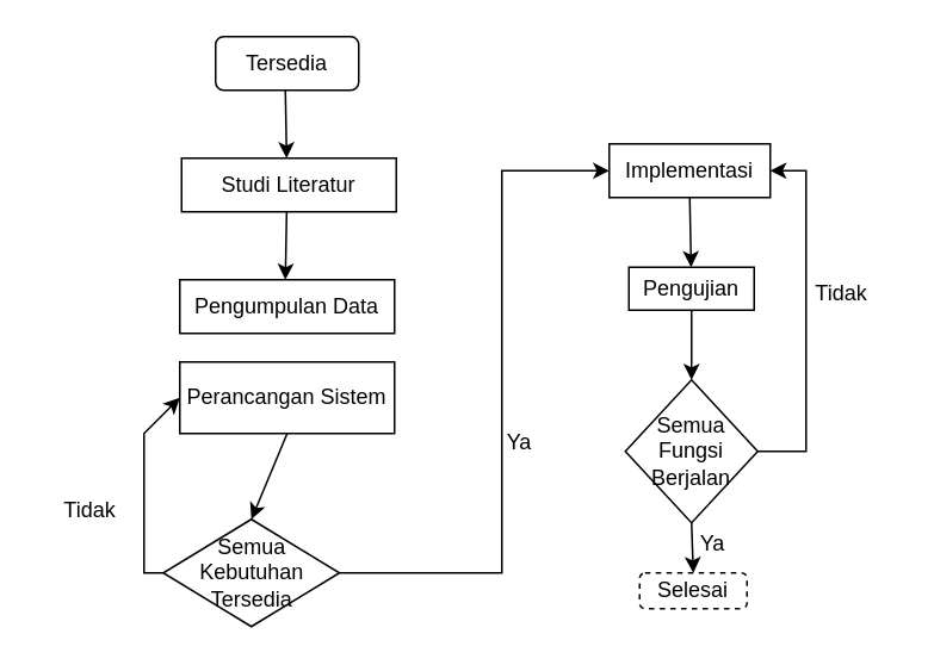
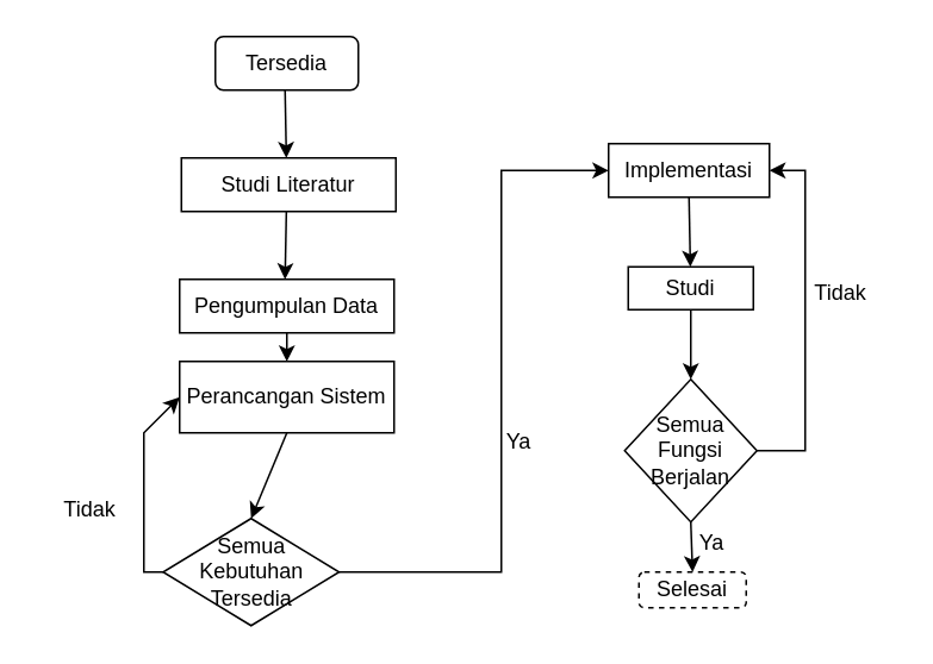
  <mxCell id="0" />
  <mxCell id="1" parent="0" />
  <mxCell id="2" value="Tersedia" style="rounded=1;whiteSpace=wrap;html=1;" parent="1" vertex="1"><mxGeometry x="120" y="20" width="80" height="30" as="geometry" /></mxCell>
  <mxCell id="3" value="&lt;div&gt;Studi Literatur&lt;/div&gt;" style="rounded=0;whiteSpace=wrap;html=1;" parent="1" vertex="1"><mxGeometry x="101" y="88" width="120" height="30" as="geometry" /></mxCell>
  <mxCell id="4" value="&lt;div&gt;Pengumpulan Data&lt;/div&gt;" style="rounded=0;whiteSpace=wrap;html=1;" parent="1" vertex="1"><mxGeometry x="100" y="156" width="120" height="30" as="geometry" /></mxCell>
  <mxCell id="5" value="&lt;div&gt;Perancangan Sistem&lt;/div&gt;" style="rounded=0;whiteSpace=wrap;html=1;" parent="1" vertex="1"><mxGeometry x="100" y="202" width="120" height="40" as="geometry" /></mxCell>
  <mxCell id="6" value="&lt;font style=&quot;font-size: 12px&quot;&gt;Semua Kebutuhan Tersedia&lt;/font&gt;" style="rhombus;whiteSpace=wrap;html=1;" parent="1" vertex="1"><mxGeometry x="90.75" y="290" width="98.5" height="60" as="geometry" /></mxCell>
  <mxCell id="7" value="&lt;div&gt;Implementasi&lt;/div&gt;" style="rounded=0;whiteSpace=wrap;html=1;fontSize=12;" parent="1" vertex="1"><mxGeometry x="340" y="80" width="90" height="30" as="geometry" /></mxCell>
- <mxCell id="8" value="&lt;div&gt;Pengujian&lt;/div&gt;" style="rounded=0;whiteSpace=wrap;html=1;fontSize=12;" parent="1" vertex="1"><mxGeometry x="351" y="149" width="70" height="24" as="geometry" /></mxCell>
+ <mxCell id="8" value="&lt;div&gt;Studi&lt;/div&gt;" style="rounded=0;whiteSpace=wrap;html=1;fontSize=12;" parent="1" vertex="1"><mxGeometry x="351" y="149" width="70" height="24" as="geometry" /></mxCell>
  <mxCell id="9" value="&lt;div&gt;Semua Fungsi Berjalan&lt;/div&gt;" style="rhombus;whiteSpace=wrap;html=1;fontSize=12;" parent="1" vertex="1"><mxGeometry x="349" y="212" width="74" height="80" as="geometry" /></mxCell>
  <mxCell id="10" value="Selesai" style="rounded=1;whiteSpace=wrap;html=1;fontSize=12;dashed=1;" parent="1" vertex="1"><mxGeometry x="357" y="320" width="60" height="20" as="geometry" /></mxCell>
  <mxCell id="11" value="" style="endArrow=classic;html=1;rounded=0;fontSize=12;exitX=0.5;exitY=1;exitDx=0;exitDy=0;" parent="1" edge="1"><mxGeometry width="50" height="50" relative="1" as="geometry"><mxPoint x="159" y="50" as="sourcePoint" /><mxPoint x="159.717" y="88" as="targetPoint" /></mxGeometry></mxCell>
  <mxCell id="12" value="" style="endArrow=classic;html=1;rounded=0;fontSize=12;entryX=0.5;entryY=0;entryDx=0;entryDy=0;" parent="1" edge="1"><mxGeometry width="50" height="50" relative="1" as="geometry"><mxPoint x="159.717" y="118" as="sourcePoint" /><mxPoint x="159" y="156" as="targetPoint" /></mxGeometry></mxCell>
+ <mxCell id="13" value="" style="endArrow=classic;html=1;rounded=0;fontSize=12;exitX=0.5;exitY=1;exitDx=0;exitDy=0;" parent="1" source="4" target="5" edge="1"><mxGeometry width="50" height="50" relative="1" as="geometry"><mxPoint x="140" y="220" as="sourcePoint" /><mxPoint x="190" y="170" as="targetPoint" /></mxGeometry></mxCell>
  <mxCell id="14" value="" style="endArrow=classic;html=1;rounded=0;fontSize=12;entryX=0.5;entryY=0;entryDx=0;entryDy=0;exitX=0.5;exitY=1;exitDx=0;exitDy=0;" parent="1" source="5" target="6" edge="1"><mxGeometry width="50" height="50" relative="1" as="geometry"><mxPoint x="150" y="310" as="sourcePoint" /><mxPoint x="200" y="260" as="targetPoint" /></mxGeometry></mxCell>
  <mxCell id="15" value="" style="endArrow=classic;html=1;rounded=0;fontSize=12;exitX=0;exitY=0.5;exitDx=0;exitDy=0;entryX=0;entryY=0.5;entryDx=0;entryDy=0;" parent="1" source="6" target="5" edge="1"><mxGeometry width="50" height="50" relative="1" as="geometry"><mxPoint x="110" y="360" as="sourcePoint" /><mxPoint x="160" y="310" as="targetPoint" /><Array as="points"><mxPoint x="80" y="320" /><mxPoint x="80" y="242" /></Array></mxGeometry></mxCell>
  <mxCell id="16" value="&lt;div&gt;Tidak&lt;/div&gt;" style="text;html=1;strokeColor=none;fillColor=none;align=center;verticalAlign=middle;whiteSpace=wrap;rounded=0;fontSize=12;" parent="1" vertex="1"><mxGeometry x="20" y="270" width="60" height="30" as="geometry" /></mxCell>
  <mxCell id="17" value="" style="endArrow=classic;html=1;rounded=0;fontSize=12;exitX=1;exitY=0.5;exitDx=0;exitDy=0;entryX=0;entryY=0.5;entryDx=0;entryDy=0;" parent="1" source="6" target="7" edge="1"><mxGeometry width="50" height="50" relative="1" as="geometry"><mxPoint x="210" y="350" as="sourcePoint" /><mxPoint x="280" y="240" as="targetPoint" /><Array as="points"><mxPoint x="280" y="320" /><mxPoint x="280" y="95" /></Array></mxGeometry></mxCell>
  <mxCell id="18" value="&lt;div&gt;Ya&lt;/div&gt;" style="text;html=1;strokeColor=none;fillColor=none;align=center;verticalAlign=middle;whiteSpace=wrap;rounded=0;fontSize=12;" parent="1" vertex="1"><mxGeometry x="260" y="232" width="60" height="30" as="geometry" /></mxCell>
  <mxCell id="19" value="" style="endArrow=classic;html=1;rounded=0;fontSize=12;exitX=0.5;exitY=1;exitDx=0;exitDy=0;" parent="1" source="7" target="8" edge="1"><mxGeometry width="50" height="50" relative="1" as="geometry"><mxPoint x="380" y="160" as="sourcePoint" /><mxPoint x="430" y="110" as="targetPoint" /></mxGeometry></mxCell>
  <mxCell id="20" value="" style="endArrow=classic;html=1;rounded=0;fontSize=12;exitX=0.5;exitY=1;exitDx=0;exitDy=0;entryX=0.5;entryY=0;entryDx=0;entryDy=0;" parent="1" source="8" target="9" edge="1"><mxGeometry width="50" height="50" relative="1" as="geometry"><mxPoint x="330" y="240" as="sourcePoint" /><mxPoint x="380" y="190" as="targetPoint" /></mxGeometry></mxCell>
  <mxCell id="21" value="" style="endArrow=classic;html=1;rounded=0;fontSize=12;exitX=0.5;exitY=1;exitDx=0;exitDy=0;entryX=0.5;entryY=0;entryDx=0;entryDy=0;" parent="1" source="9" target="10" edge="1"><mxGeometry width="50" height="50" relative="1" as="geometry"><mxPoint x="380" y="330" as="sourcePoint" /><mxPoint x="430" y="280" as="targetPoint" /></mxGeometry></mxCell>
  <mxCell id="22" value="" style="endArrow=classic;html=1;rounded=0;fontSize=12;exitX=1;exitY=0.5;exitDx=0;exitDy=0;entryX=1;entryY=0.5;entryDx=0;entryDy=0;" parent="1" source="9" target="7" edge="1"><mxGeometry width="50" height="50" relative="1" as="geometry"><mxPoint x="430" y="280" as="sourcePoint" /><mxPoint x="480" y="230" as="targetPoint" /><Array as="points"><mxPoint x="450" y="252" /><mxPoint x="450" y="95" /></Array></mxGeometry></mxCell>
  <mxCell id="23" value="&lt;div&gt;Ya&lt;/div&gt;" style="text;html=1;strokeColor=none;fillColor=none;align=center;verticalAlign=middle;whiteSpace=wrap;rounded=0;fontSize=12;" parent="1" vertex="1"><mxGeometry x="368" y="289" width="60" height="30" as="geometry" /></mxCell>
  <mxCell id="24" value="&lt;div&gt;Tidak&lt;/div&gt;" style="text;html=1;strokeColor=none;fillColor=none;align=center;verticalAlign=middle;whiteSpace=wrap;rounded=0;fontSize=12;" parent="1" vertex="1"><mxGeometry x="440" y="149" width="60" height="30" as="geometry" /></mxCell>
